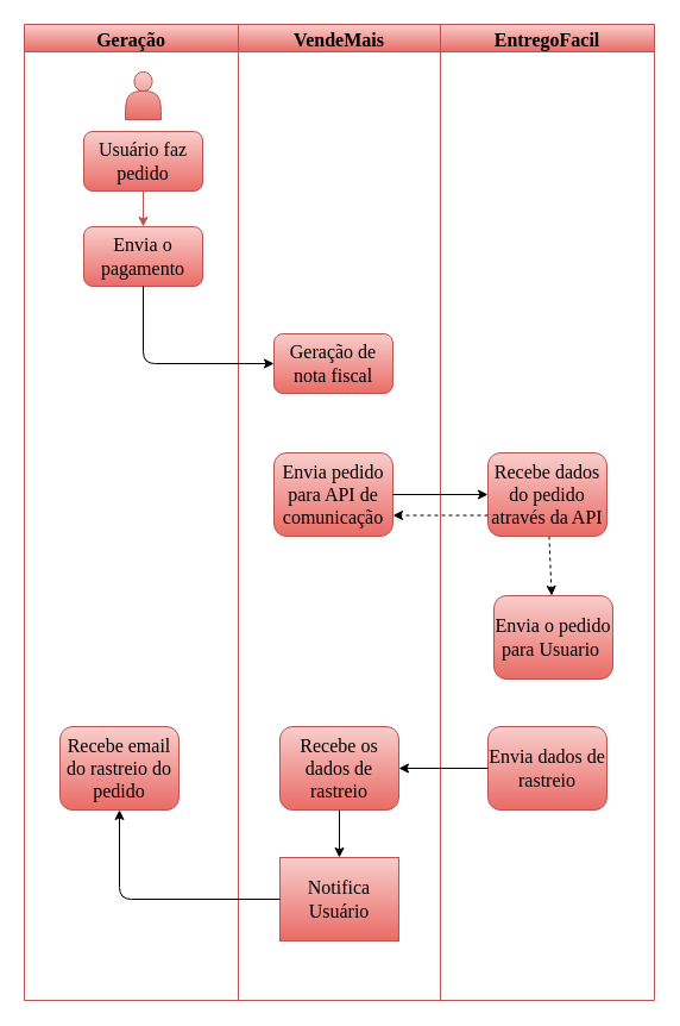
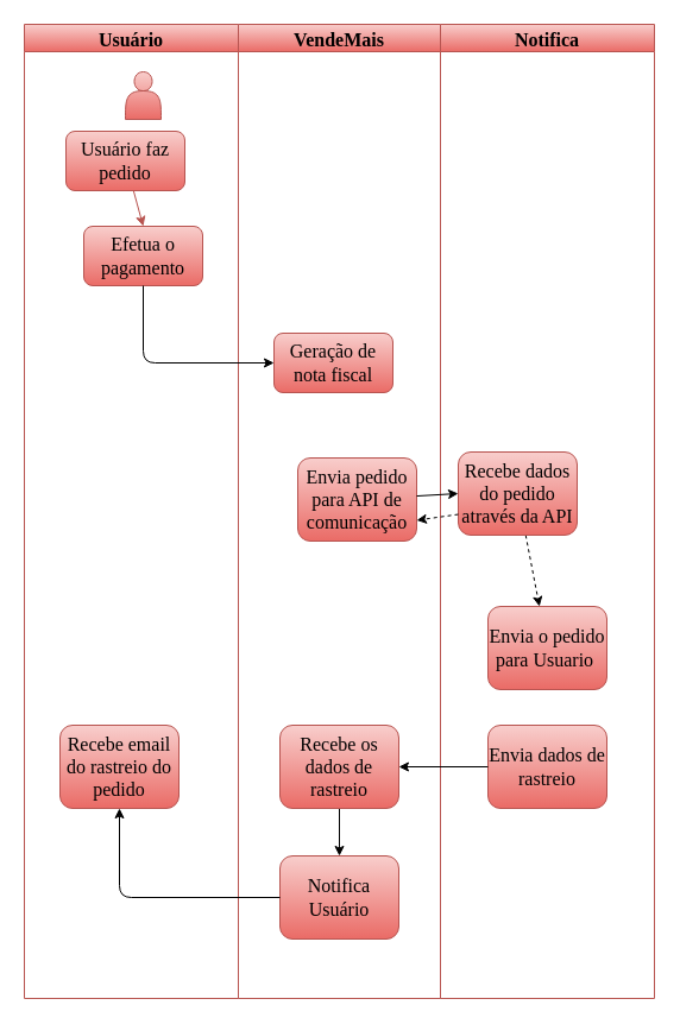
  <mxCell id="0" />
  <mxCell id="1" parent="0" />
- <mxCell id="2" value="Geração" style="swimlane;labelBackgroundColor=none;fontFamily=Times New Roman;fontSize=16;fillColor=#f8cecc;strokeColor=#b85450;gradientColor=#ea6b66;" vertex="1" parent="1"><mxGeometry x="20" y="20" width="180" height="820" as="geometry" /></mxCell>
+ <mxCell id="2" value="Usuário" style="swimlane;labelBackgroundColor=none;fontFamily=Times New Roman;fontSize=16;fillColor=#f8cecc;strokeColor=#b85450;gradientColor=#ea6b66;" vertex="1" parent="1"><mxGeometry x="20" y="20" width="180" height="820" as="geometry" /></mxCell>
  <mxCell id="3" value="" style="shape=actor;whiteSpace=wrap;html=1;labelBackgroundColor=none;fontFamily=Times New Roman;fontSize=16;fillColor=#f8cecc;strokeColor=#b85450;gradientColor=#ea6b66;" vertex="1" parent="2"><mxGeometry x="85" y="40" width="30" height="40" as="geometry" /></mxCell>
  <mxCell id="4" style="edgeStyle=none;html=1;entryX=0.5;entryY=0;entryDx=0;entryDy=0;fontFamily=Times New Roman;fontSize=16;fontColor=#000000;fillColor=#f8cecc;strokeColor=#b85450;gradientColor=#ea6b66;" edge="1" parent="2" source="5" target="6"><mxGeometry relative="1" as="geometry" /></mxCell>
- <mxCell id="5" value="&lt;font color=&quot;#000000&quot;&gt;Usuário faz pedido&lt;/font&gt;" style="rounded=1;whiteSpace=wrap;html=1;labelBackgroundColor=none;fontFamily=Times New Roman;fontSize=16;fillColor=#f8cecc;strokeColor=#b85450;gradientColor=#ea6b66;" vertex="1" parent="2"><mxGeometry x="50" y="90" width="100" height="50" as="geometry" /></mxCell>
- <mxCell id="6" value="&lt;font color=&quot;#000000&quot;&gt;Envia o pagamento&lt;/font&gt;" style="rounded=1;whiteSpace=wrap;html=1;labelBackgroundColor=none;fontFamily=Times New Roman;fontSize=16;fillColor=#f8cecc;strokeColor=#b85450;gradientColor=#ea6b66;" vertex="1" parent="2"><mxGeometry x="50" y="170" width="100" height="50" as="geometry" /></mxCell>
+ <mxCell id="5" value="&lt;font color=&quot;#000000&quot;&gt;Usuário faz pedido&lt;/font&gt;" style="rounded=1;whiteSpace=wrap;html=1;labelBackgroundColor=none;fontFamily=Times New Roman;fontSize=16;fillColor=#f8cecc;strokeColor=#b85450;gradientColor=#ea6b66;" vertex="1" parent="2"><mxGeometry x="35" y="90" width="100" height="50" as="geometry" /></mxCell>
+ <mxCell id="6" value="&lt;font color=&quot;#000000&quot;&gt;Efetua o pagamento&lt;/font&gt;" style="rounded=1;whiteSpace=wrap;html=1;labelBackgroundColor=none;fontFamily=Times New Roman;fontSize=16;fillColor=#f8cecc;strokeColor=#b85450;gradientColor=#ea6b66;" vertex="1" parent="2"><mxGeometry x="50" y="170" width="100" height="50" as="geometry" /></mxCell>
  <mxCell id="7" value="&lt;font color=&quot;#000000&quot;&gt;Recebe email do rastreio do pedido&lt;/font&gt;" style="rounded=1;whiteSpace=wrap;html=1;labelBackgroundColor=none;fontFamily=Times New Roman;fontSize=16;fillColor=#f8cecc;strokeColor=#b85450;gradientColor=#ea6b66;" vertex="1" parent="2"><mxGeometry x="30" y="590" width="100" height="70" as="geometry" /></mxCell>
  <mxCell id="8" value="VendeMais" style="swimlane;labelBackgroundColor=none;fontFamily=Times New Roman;fontSize=16;fillColor=#f8cecc;strokeColor=#b85450;gradientColor=#ea6b66;" vertex="1" parent="1"><mxGeometry x="200" y="20" width="170" height="820" as="geometry" /></mxCell>
- <mxCell id="9" value="&lt;font color=&quot;#000000&quot;&gt;Envia pedido para API de comunicação&lt;/font&gt;" style="rounded=1;whiteSpace=wrap;html=1;labelBackgroundColor=none;fontFamily=Times New Roman;fontSize=16;fillColor=#f8cecc;strokeColor=#b85450;gradientColor=#ea6b66;" vertex="1" parent="8"><mxGeometry x="30" y="360" width="100" height="70" as="geometry" /></mxCell>
+ <mxCell id="9" value="&lt;font color=&quot;#000000&quot;&gt;Envia pedido para API de comunicação&lt;/font&gt;" style="rounded=1;whiteSpace=wrap;html=1;labelBackgroundColor=none;fontFamily=Times New Roman;fontSize=16;fillColor=#f8cecc;strokeColor=#b85450;gradientColor=#ea6b66;" vertex="1" parent="8"><mxGeometry x="50" y="365" width="100" height="70" as="geometry" /></mxCell>
  <mxCell id="10" value="&lt;font color=&quot;#000000&quot;&gt;Geração de nota fiscal&lt;/font&gt;" style="rounded=1;whiteSpace=wrap;html=1;labelBackgroundColor=none;fontFamily=Times New Roman;fontSize=16;fillColor=#f8cecc;strokeColor=#b85450;gradientColor=#ea6b66;" vertex="1" parent="8"><mxGeometry x="30" y="260" width="100" height="50" as="geometry" /></mxCell>
  <mxCell id="11" style="edgeStyle=none;html=1;fontFamily=Times New Roman;fontSize=16;fontColor=#000000;" edge="1" parent="8" source="12" target="13"><mxGeometry relative="1" as="geometry" /></mxCell>
  <mxCell id="12" value="&lt;font color=&quot;#000000&quot;&gt;Recebe os dados de rastreio&lt;/font&gt;&lt;span style=&quot;color: rgba(0, 0, 0, 0); font-family: monospace; font-size: 0px; text-align: start;&quot;&gt;%3CmxGraphModel%3E%3Croot%3E%3CmxCell%20id%3D%220%22%2F%3E%3CmxCell%20id%3D%221%22%20parent%3D%220%22%2F%3E%3CmxCell%20id%3D%222%22%20value%3D%22%26lt%3Bfont%20color%3D%26quot%3B%23000000%26quot%3B%26gt%3BEnvia%20dados%20de%20rastreio%26lt%3B%2Ffont%26gt%3B%22%20style%3D%22rounded%3D1%3BwhiteSpace%3Dwrap%3Bhtml%3D1%3BlabelBackgroundColor%3Dnone%3BfontFamily%3DTimes%20New%20Roman%3BfontSize%3D16%3BfillColor%3D%23f8cecc%3BstrokeColor%3D%23b85450%3BgradientColor%3D%23ea6b66%3B%22%20vertex%3D%221%22%20parent%3D%221%22%3E%3CmxGeometry%20x%3D%22500%22%20y%3D%22620%22%20width%3D%22100%22%20height%3D%2270%22%20as%3D%22geometry%22%2F%3E%3C%2FmxCell%3E%3C%2Froot%3E%3C%2FmxGraphModel%3E&lt;/span&gt;" style="rounded=1;whiteSpace=wrap;html=1;labelBackgroundColor=none;fontFamily=Times New Roman;fontSize=16;fillColor=#f8cecc;strokeColor=#b85450;gradientColor=#ea6b66;" vertex="1" parent="8"><mxGeometry x="35" y="590" width="100" height="70" as="geometry" /></mxCell>
- <mxCell id="13" value="&lt;font color=&quot;#000000&quot;&gt;Notifica Usuário&lt;/font&gt;" style="whiteSpace=wrap;html=1;labelBackgroundColor=none;fontFamily=Times New Roman;fontSize=16;fillColor=#f8cecc;strokeColor=#b85450;gradientColor=#ea6b66;rounded=0;" vertex="1" parent="8"><mxGeometry x="35" y="700" width="100" height="70" as="geometry" /></mxCell>
- <mxCell id="14" value="EntregoFacil" style="swimlane;labelBackgroundColor=none;fontFamily=Times New Roman;fontSize=16;fillColor=#f8cecc;strokeColor=#b85450;gradientColor=#ea6b66;" vertex="1" parent="1"><mxGeometry x="370" y="20" width="180" height="820" as="geometry" /></mxCell>
+ <mxCell id="13" value="&lt;font color=&quot;#000000&quot;&gt;Notifica Usuário&lt;/font&gt;" style="rounded=1;whiteSpace=wrap;html=1;labelBackgroundColor=none;fontFamily=Times New Roman;fontSize=16;fillColor=#f8cecc;strokeColor=#b85450;gradientColor=#ea6b66;" vertex="1" parent="8"><mxGeometry x="35" y="700" width="100" height="70" as="geometry" /></mxCell>
+ <mxCell id="14" value="Notifica" style="swimlane;labelBackgroundColor=none;fontFamily=Times New Roman;fontSize=16;fillColor=#f8cecc;strokeColor=#b85450;gradientColor=#ea6b66;" vertex="1" parent="1"><mxGeometry x="370" y="20" width="180" height="820" as="geometry" /></mxCell>
  <mxCell id="15" style="edgeStyle=none;html=1;fontFamily=Times New Roman;fontSize=16;fontColor=#000000;dashed=1;" edge="1" parent="14" source="16" target="17"><mxGeometry relative="1" as="geometry" /></mxCell>
- <mxCell id="16" value="&lt;font color=&quot;#000000&quot;&gt;Recebe dados do pedido através da API&lt;/font&gt;" style="rounded=1;whiteSpace=wrap;html=1;labelBackgroundColor=none;fontFamily=Times New Roman;fontSize=16;fillColor=#f8cecc;strokeColor=#b85450;gradientColor=#ea6b66;" vertex="1" parent="14"><mxGeometry x="40" y="360" width="100" height="70" as="geometry" /></mxCell>
- <mxCell id="17" value="&lt;font color=&quot;#000000&quot;&gt;Envia o pedido para Usuario&amp;nbsp;&lt;/font&gt;" style="rounded=1;whiteSpace=wrap;html=1;labelBackgroundColor=none;fontFamily=Times New Roman;fontSize=16;fillColor=#f8cecc;strokeColor=#b85450;gradientColor=#ea6b66;" vertex="1" parent="14"><mxGeometry x="45" y="480" width="100" height="70" as="geometry" /></mxCell>
+ <mxCell id="16" value="&lt;font color=&quot;#000000&quot;&gt;Recebe dados do pedido através da API&lt;/font&gt;" style="rounded=1;whiteSpace=wrap;html=1;labelBackgroundColor=none;fontFamily=Times New Roman;fontSize=16;fillColor=#f8cecc;strokeColor=#b85450;gradientColor=#ea6b66;" vertex="1" parent="14"><mxGeometry x="15" y="360" width="100" height="70" as="geometry" /></mxCell>
+ <mxCell id="17" value="&lt;font color=&quot;#000000&quot;&gt;Envia o pedido para Usuario&amp;nbsp;&lt;/font&gt;" style="rounded=1;whiteSpace=wrap;html=1;labelBackgroundColor=none;fontFamily=Times New Roman;fontSize=16;fillColor=#f8cecc;strokeColor=#b85450;gradientColor=#ea6b66;" vertex="1" parent="14"><mxGeometry x="40" y="490" width="100" height="70" as="geometry" /></mxCell>
  <mxCell id="18" value="&lt;font color=&quot;#000000&quot;&gt;Envia dados de rastreio&lt;/font&gt;" style="rounded=1;whiteSpace=wrap;html=1;labelBackgroundColor=none;fontFamily=Times New Roman;fontSize=16;fillColor=#f8cecc;strokeColor=#b85450;gradientColor=#ea6b66;" vertex="1" parent="14"><mxGeometry x="40" y="590" width="100" height="70" as="geometry" /></mxCell>
  <mxCell id="19" style="edgeStyle=none;html=1;entryX=0;entryY=0.5;entryDx=0;entryDy=0;fontFamily=Times New Roman;fontSize=16;fontColor=#000000;" edge="1" parent="1" source="6" target="10"><mxGeometry relative="1" as="geometry"><Array as="points"><mxPoint x="120" y="305" /></Array></mxGeometry></mxCell>
  <mxCell id="20" style="edgeStyle=none;html=1;entryX=0;entryY=0.5;entryDx=0;entryDy=0;fontFamily=Times New Roman;fontSize=16;fontColor=#000000;" edge="1" parent="1" source="9" target="16"><mxGeometry relative="1" as="geometry" /></mxCell>
  <mxCell id="21" style="edgeStyle=none;html=1;entryX=1;entryY=0.75;entryDx=0;entryDy=0;fontFamily=Times New Roman;fontSize=16;fontColor=#000000;exitX=0;exitY=0.75;exitDx=0;exitDy=0;dashed=1;" edge="1" parent="1" source="16" target="9"><mxGeometry relative="1" as="geometry"><mxPoint x="420" y="480" as="sourcePoint" /><mxPoint x="420" y="425" as="targetPoint" /></mxGeometry></mxCell>
  <mxCell id="22" style="edgeStyle=none;html=1;entryX=0.5;entryY=1;entryDx=0;entryDy=0;fontFamily=Times New Roman;fontSize=16;fontColor=#000000;" edge="1" parent="1" source="13" target="7"><mxGeometry relative="1" as="geometry"><Array as="points"><mxPoint x="100" y="755" /></Array></mxGeometry></mxCell>
  <mxCell id="23" style="edgeStyle=none;html=1;entryX=1;entryY=0.5;entryDx=0;entryDy=0;fontFamily=Times New Roman;fontSize=16;fontColor=#000000;" edge="1" parent="1" source="18" target="12"><mxGeometry relative="1" as="geometry" /></mxCell>
